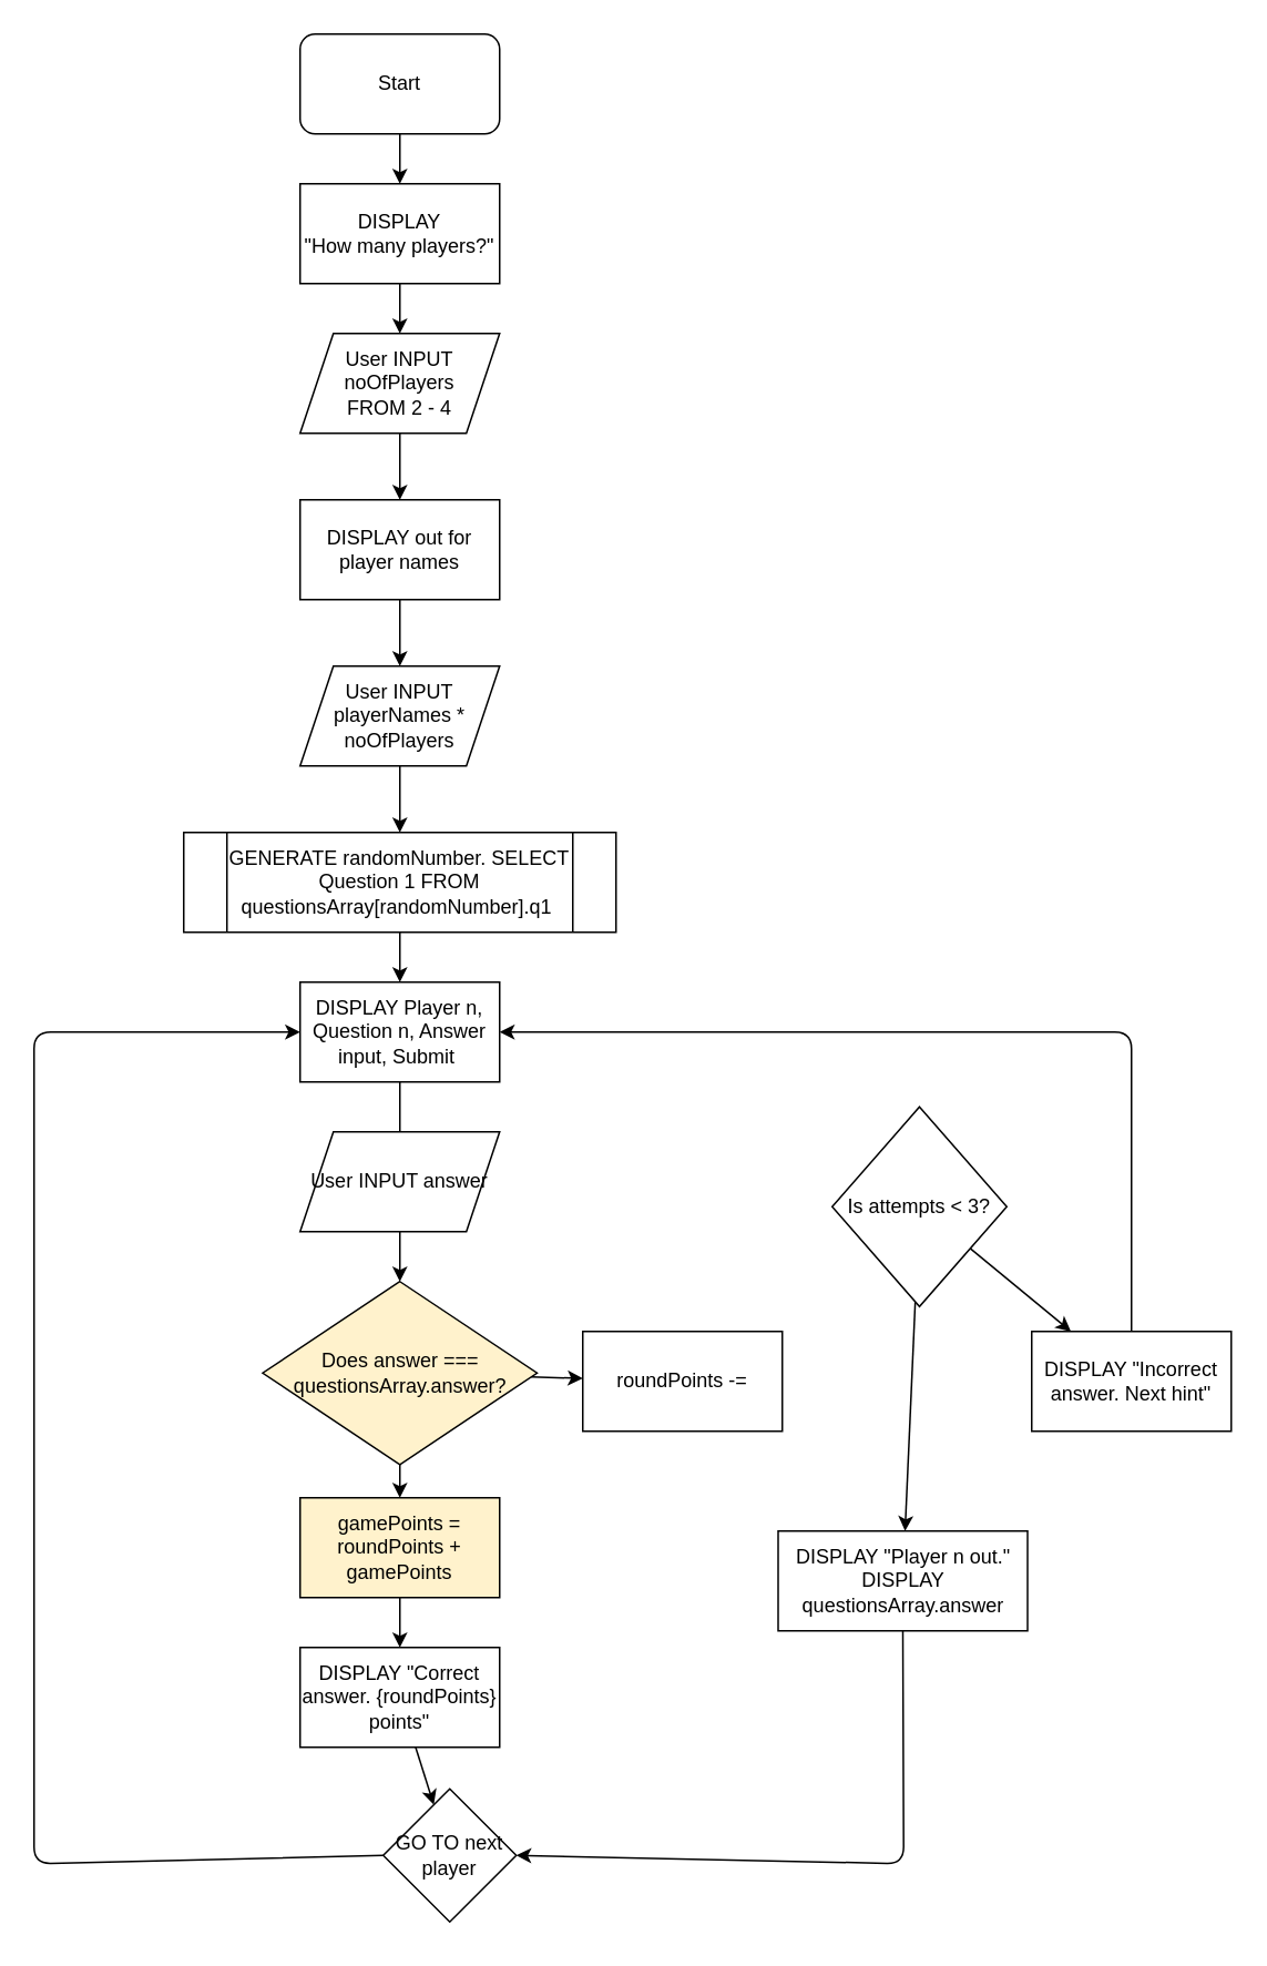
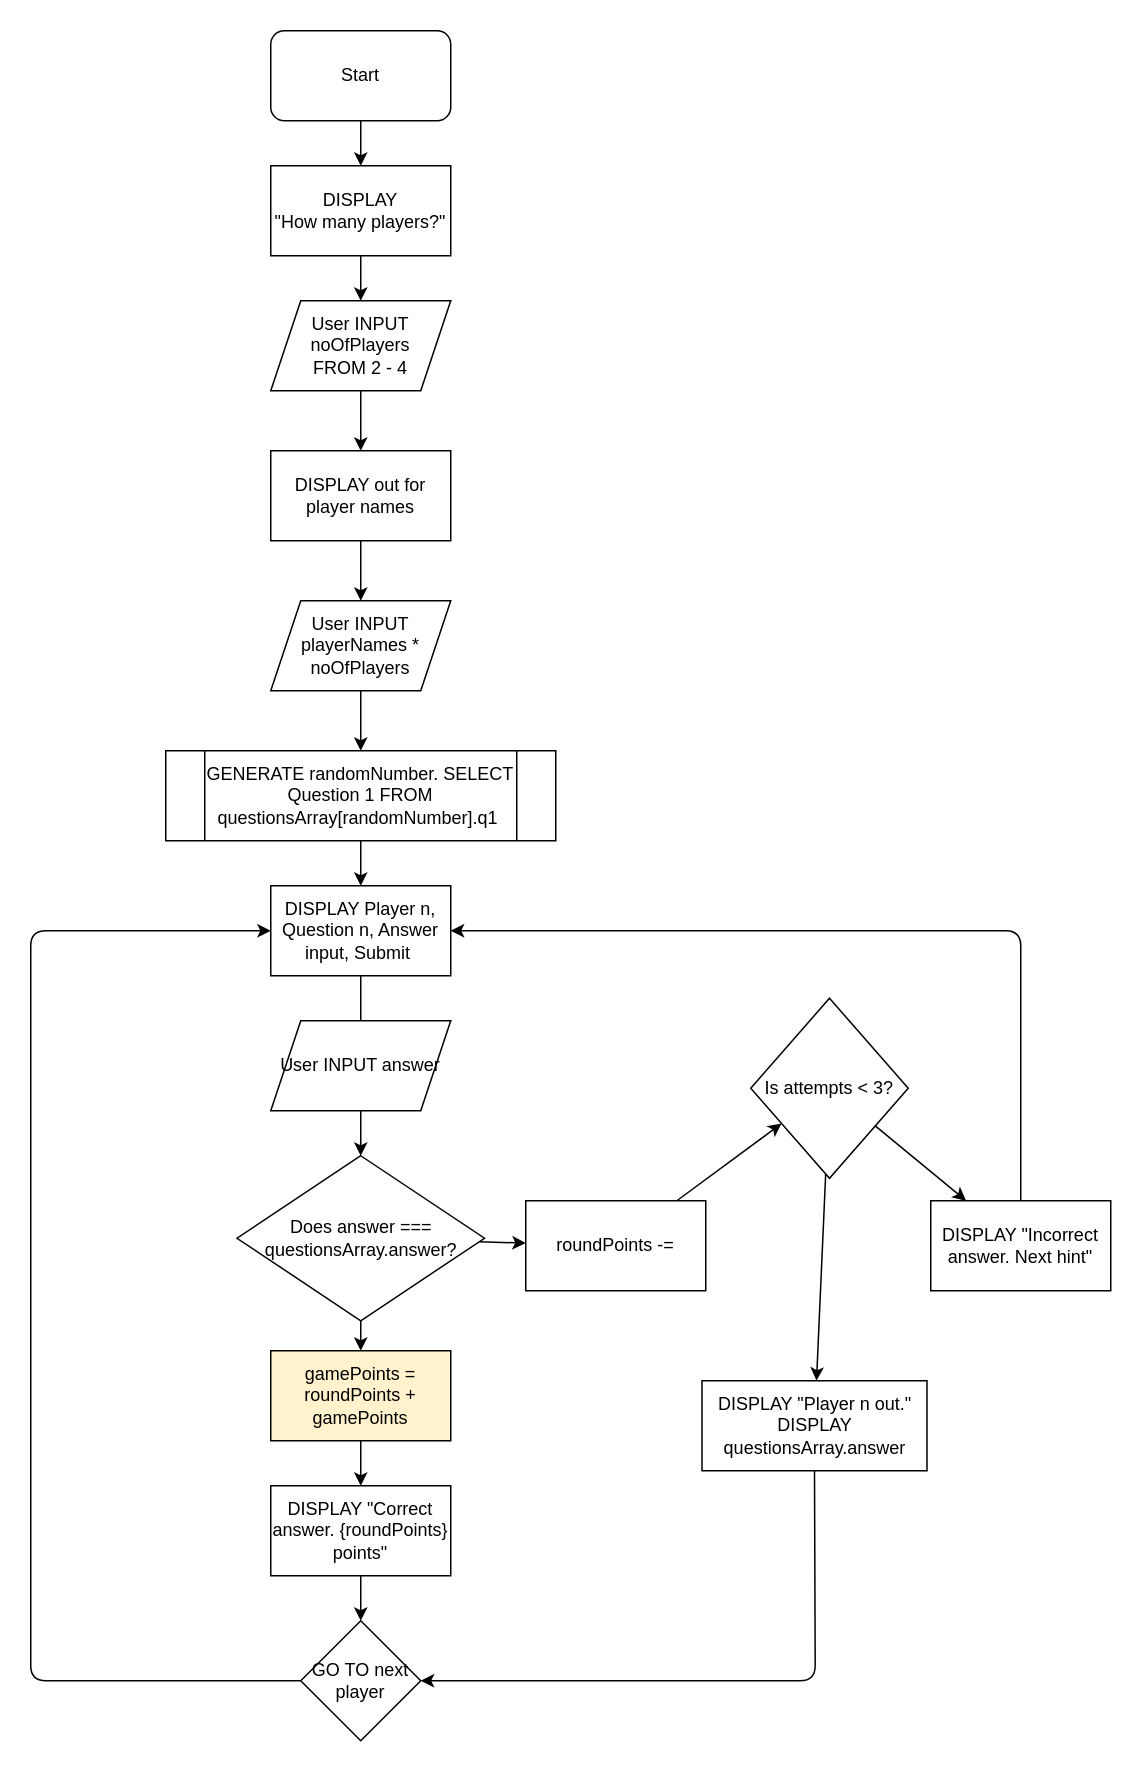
  <mxCell id="0" />
  <mxCell id="1" parent="0" />
  <mxCell id="2" value="" style="edgeStyle=none;html=1;" edge="1" parent="1" source="3" target="5"><mxGeometry relative="1" as="geometry" /></mxCell>
  <mxCell id="3" value="Start" style="rounded=1;whiteSpace=wrap;html=1;" vertex="1" parent="1"><mxGeometry x="180" y="20" width="120" height="60" as="geometry" /></mxCell>
  <mxCell id="4" value="" style="edgeStyle=none;html=1;" edge="1" parent="1" source="5" target="7"><mxGeometry relative="1" as="geometry" /></mxCell>
  <mxCell id="5" value="DISPLAY &lt;br&gt;&quot;How many players?&quot;" style="rounded=0;whiteSpace=wrap;html=1;" vertex="1" parent="1"><mxGeometry x="180" y="110" width="120" height="60" as="geometry" /></mxCell>
  <mxCell id="6" value="" style="edgeStyle=none;html=1;" edge="1" parent="1" source="7" target="9"><mxGeometry relative="1" as="geometry" /></mxCell>
  <mxCell id="7" value="User INPUT noOfPlayers&lt;br&gt;FROM 2 - 4" style="shape=parallelogram;perimeter=parallelogramPerimeter;whiteSpace=wrap;html=1;fixedSize=1;" vertex="1" parent="1"><mxGeometry x="180" y="200" width="120" height="60" as="geometry" /></mxCell>
  <mxCell id="8" value="" style="edgeStyle=none;html=1;" edge="1" parent="1" source="9" target="11"><mxGeometry relative="1" as="geometry" /></mxCell>
  <mxCell id="9" value="DISPLAY out for player names" style="whiteSpace=wrap;html=1;" vertex="1" parent="1"><mxGeometry x="180" y="300" width="120" height="60" as="geometry" /></mxCell>
  <mxCell id="10" value="" style="edgeStyle=none;html=1;" edge="1" parent="1" source="11" target="13"><mxGeometry relative="1" as="geometry" /></mxCell>
  <mxCell id="11" value="User INPUT playerNames * noOfPlayers" style="shape=parallelogram;perimeter=parallelogramPerimeter;whiteSpace=wrap;html=1;fixedSize=1;" vertex="1" parent="1"><mxGeometry x="180" y="400" width="120" height="60" as="geometry" /></mxCell>
  <mxCell id="12" value="" style="edgeStyle=none;html=1;" edge="1" parent="1" source="13" target="15"><mxGeometry relative="1" as="geometry" /></mxCell>
  <mxCell id="13" value="GENERATE randomNumber. SELECT Question 1 FROM questionsArray[randomNumber].q1&amp;nbsp;" style="shape=process;whiteSpace=wrap;html=1;backgroundOutline=1;" vertex="1" parent="1"><mxGeometry x="110" y="500" width="260" height="60" as="geometry" /></mxCell>
  <mxCell id="14" value="" style="edgeStyle=none;html=1;endArrow=none;" edge="1" parent="1" source="15" target="17"><mxGeometry relative="1" as="geometry" /></mxCell>
  <mxCell id="15" value="DISPLAY Player n, Question n, Answer input, Submit&amp;nbsp;" style="whiteSpace=wrap;html=1;" vertex="1" parent="1"><mxGeometry x="180" y="590" width="120" height="60" as="geometry" /></mxCell>
  <mxCell id="16" value="" style="edgeStyle=none;html=1;" edge="1" parent="1" source="17" target="20"><mxGeometry relative="1" as="geometry" /></mxCell>
  <mxCell id="17" value="User INPUT answer" style="shape=parallelogram;perimeter=parallelogramPerimeter;whiteSpace=wrap;html=1;fixedSize=1;" vertex="1" parent="1"><mxGeometry x="180" y="680" width="120" height="60" as="geometry" /></mxCell>
  <mxCell id="18" value="" style="edgeStyle=none;html=1;" edge="1" parent="1" source="20" target="22"><mxGeometry relative="1" as="geometry" /></mxCell>
  <mxCell id="19" value="" style="edgeStyle=none;html=1;" edge="1" parent="1" source="20" target="29"><mxGeometry relative="1" as="geometry" /></mxCell>
- <mxCell id="20" value="Does answer === questionsArray.answer?" style="rhombus;whiteSpace=wrap;html=1;fillColor=#fff2cc;" vertex="1" parent="1"><mxGeometry x="157.5" y="770" width="165" height="110" as="geometry" /></mxCell>
+ <mxCell id="20" value="Does answer === questionsArray.answer?" style="rhombus;whiteSpace=wrap;html=1;" vertex="1" parent="1"><mxGeometry x="157.5" y="770" width="165" height="110" as="geometry" /></mxCell>
+ <mxCell id="21" value="" style="edgeStyle=none;html=1;" edge="1" parent="1" source="22" target="27"><mxGeometry relative="1" as="geometry" /></mxCell>
  <mxCell id="22" value="roundPoints -=" style="shape=parallelogram;perimeter=parallelogramPerimeter;whiteSpace=wrap;html=1;fixedSize=1;size=0;" vertex="1" parent="1"><mxGeometry x="350" y="800" width="120" height="60" as="geometry" /></mxCell>
  <mxCell id="23" style="edgeStyle=none;html=1;exitX=0.5;exitY=0;exitDx=0;exitDy=0;entryX=1;entryY=0.5;entryDx=0;entryDy=0;" edge="1" parent="1" source="24" target="15"><mxGeometry relative="1" as="geometry"><Array as="points"><mxPoint x="680" y="620" /></Array></mxGeometry></mxCell>
  <mxCell id="24" value="DISPLAY &quot;Incorrect answer. Next hint&quot;" style="whiteSpace=wrap;html=1;" vertex="1" parent="1"><mxGeometry x="620" y="800" width="120" height="60" as="geometry" /></mxCell>
  <mxCell id="25" value="" style="edgeStyle=none;html=1;" edge="1" parent="1" source="27" target="24"><mxGeometry relative="1" as="geometry" /></mxCell>
  <mxCell id="26" value="" style="edgeStyle=none;html=1;" edge="1" parent="1" source="27" target="33"><mxGeometry relative="1" as="geometry" /></mxCell>
  <mxCell id="27" value="Is attempts &amp;lt; 3?" style="rhombus;whiteSpace=wrap;html=1;" vertex="1" parent="1"><mxGeometry x="500" y="665" width="105" height="120" as="geometry" /></mxCell>
  <mxCell id="28" value="" style="edgeStyle=none;html=1;" edge="1" parent="1" source="29" target="31"><mxGeometry relative="1" as="geometry" /></mxCell>
  <mxCell id="29" value="gamePoints = roundPoints + gamePoints" style="whiteSpace=wrap;html=1;fillColor=#fff2cc;" vertex="1" parent="1"><mxGeometry x="180" y="900" width="120" height="60" as="geometry" /></mxCell>
  <mxCell id="30" value="" style="edgeStyle=none;html=1;" edge="1" parent="1" source="31" target="35"><mxGeometry relative="1" as="geometry" /></mxCell>
  <mxCell id="31" value="DISPLAY &quot;Correct answer. {roundPoints} points&quot;" style="whiteSpace=wrap;html=1;" vertex="1" parent="1"><mxGeometry x="180" y="990" width="120" height="60" as="geometry" /></mxCell>
  <mxCell id="32" style="edgeStyle=none;html=1;exitX=0.5;exitY=1;exitDx=0;exitDy=0;entryX=1;entryY=0.5;entryDx=0;entryDy=0;" edge="1" parent="1" source="33" target="35"><mxGeometry relative="1" as="geometry"><Array as="points"><mxPoint x="543" y="1120" /></Array></mxGeometry></mxCell>
  <mxCell id="33" value="DISPLAY &quot;Player n out.&quot;&lt;br&gt;DISPLAY questionsArray.answer" style="whiteSpace=wrap;html=1;" vertex="1" parent="1"><mxGeometry x="467.5" y="920" width="150" height="60" as="geometry" /></mxCell>
  <mxCell id="34" style="edgeStyle=none;html=1;exitX=0;exitY=0.5;exitDx=0;exitDy=0;entryX=0;entryY=0.5;entryDx=0;entryDy=0;" edge="1" parent="1" source="35" target="15"><mxGeometry relative="1" as="geometry"><mxPoint x="100" y="770" as="targetPoint" /><Array as="points"><mxPoint x="20" y="1120" /><mxPoint x="20" y="620" /></Array></mxGeometry></mxCell>
- <mxCell id="35" value="GO TO next player" style="rhombus;whiteSpace=wrap;html=1;" vertex="1" parent="1"><mxGeometry x="230" y="1075" width="80" height="80" as="geometry" /></mxCell>
+ <mxCell id="35" value="GO TO next player" style="rhombus;whiteSpace=wrap;html=1;" vertex="1" parent="1"><mxGeometry x="200" y="1080" width="80" height="80" as="geometry" /></mxCell>
